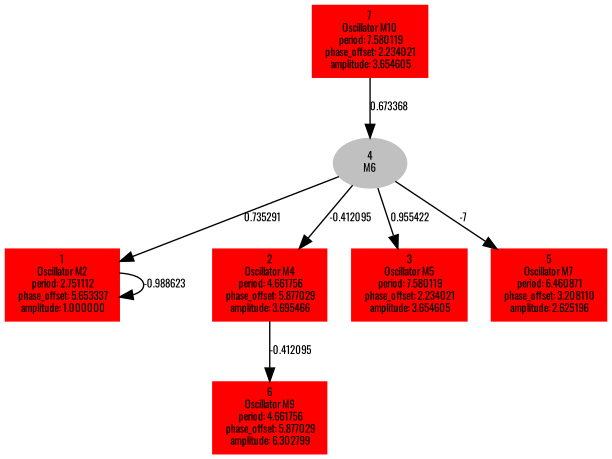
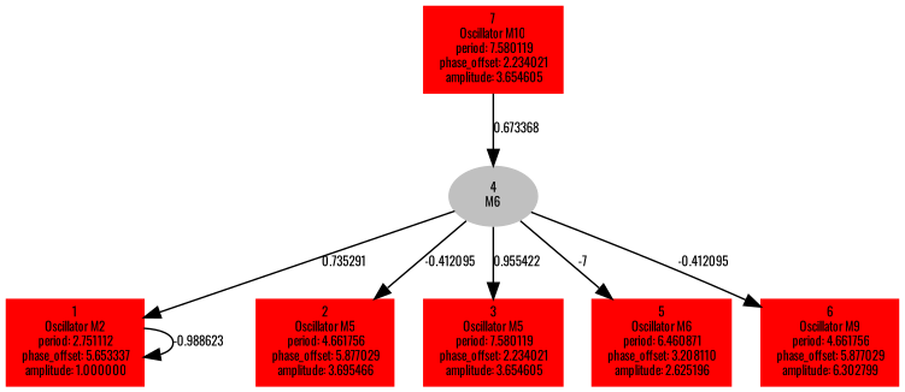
  digraph {
    fontname=Oswald
    forcelabels=true
    node [color=red fontname=Oswald fontsize=8 shape=box style=filled]
    edge [fontname=Oswald fontsize=8]
    n1 [label=<1<BR />Oscillator M2<BR /> period: 2.751112<BR /> phase_offset: 5.653337<BR /> amplitude: 1.000000>]
-   n2 [label=<2<BR />Oscillator M4<BR /> period: 4.661756<BR /> phase_offset: 5.877029<BR /> amplitude: 3.695466>]
+   n2 [label=<2<BR />Oscillator M5<BR /> period: 4.661756<BR /> phase_offset: 5.877029<BR /> amplitude: 3.695466>]
    n3 [label=<3<BR />Oscillator M5<BR /> period: 7.580119<BR /> phase_offset: 2.234021<BR /> amplitude: 3.654605>]
    n4 [color=grey label=<4<BR/>M6> shape=""]
-   n5 [label=<5<BR />Oscillator M7<BR /> period: 6.460871<BR /> phase_offset: 3.208110<BR /> amplitude: 2.625196>]
+   n5 [label=<5<BR />Oscillator M6<BR /> period: 6.460871<BR /> phase_offset: 3.208110<BR /> amplitude: 2.625196>]
    n6 [label=<6<BR />Oscillator M9<BR /> period: 4.661756<BR /> phase_offset: 5.877029<BR /> amplitude: 6.302799>]
    n7 [label=<7<BR />Oscillator M10<BR /> period: 7.580119<BR /> phase_offset: 2.234021<BR /> amplitude: 3.654605>]
    n1 -> n1 [label="-0.988623 "]
    n4 -> n1 [label="0.735291 "]
    n4 -> n2 [label="-0.412095 "]
    n4 -> n3 [label="0.955422 "]
    n4 -> n5 [label="-7 "]
-   n2 -> n6 [label="-0.412095 "]
+   n4 -> n6 [label="-0.412095 "]
    n7 -> n4 [label="0.673368 "]
  }
